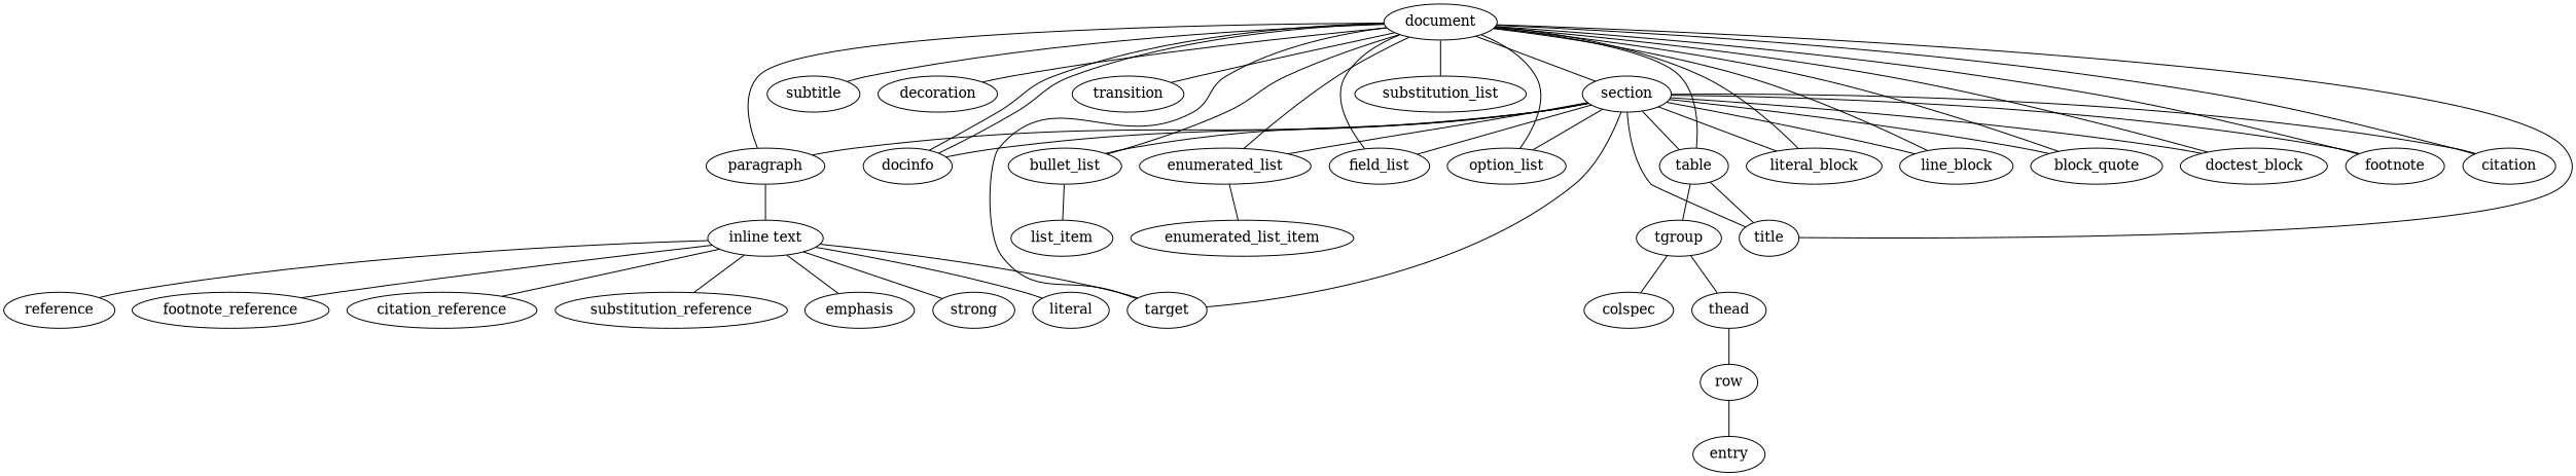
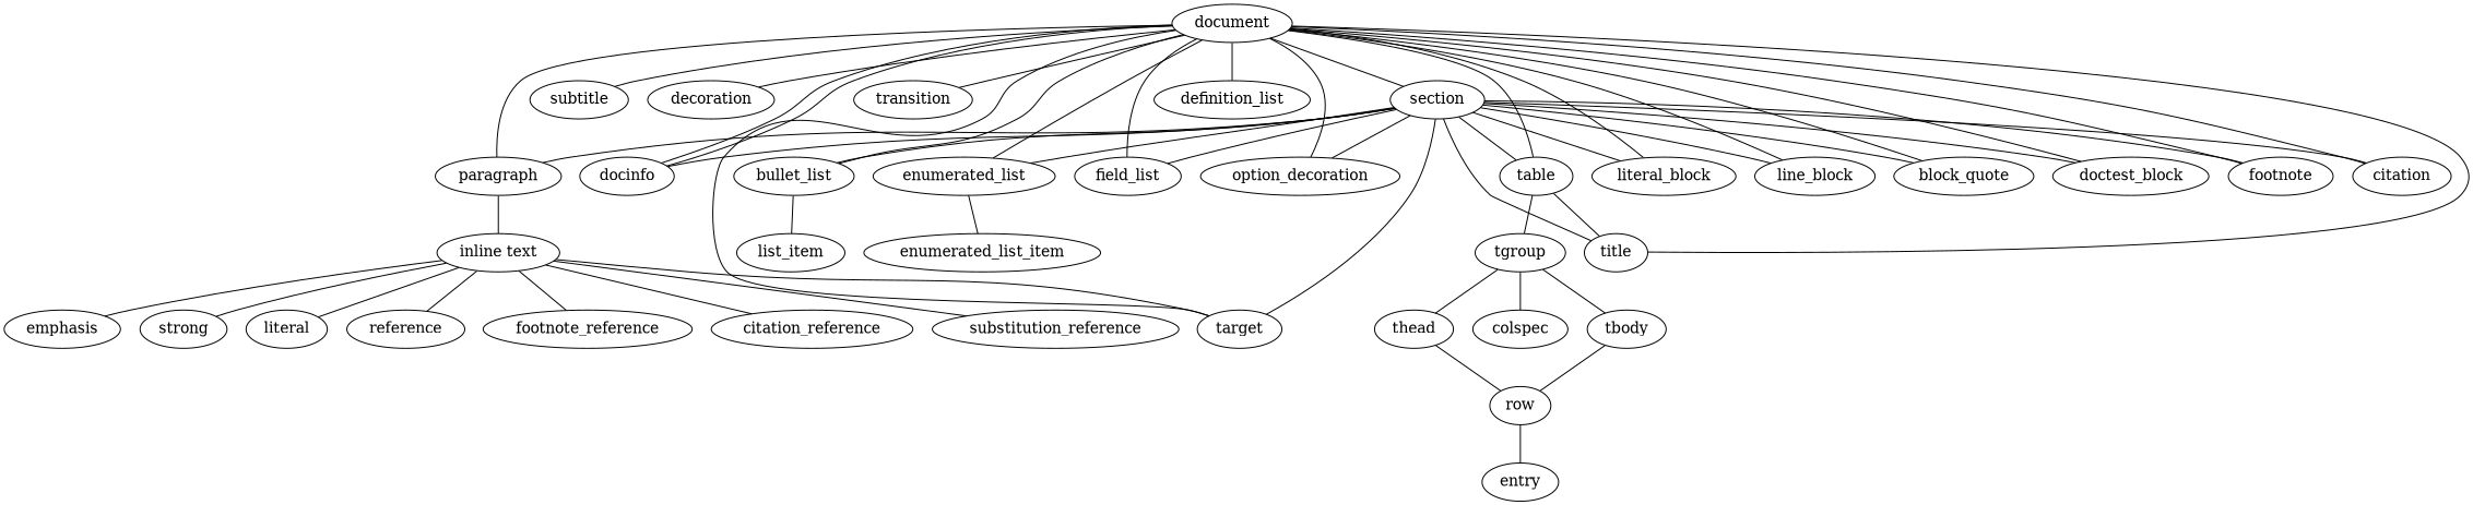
  graph {
    document
    title
    subtitle
    decoration
    docinfo
    transition
    section
    paragraph
    bullet_list
    enumerated_list
-   definition_list [label=substitution_list]
+   definition_list
    field_list
-   option_list
+   option_list [label=option_decoration]
    literal_block
    line_block
    block_quote
    doctest_block
    table
    footnote
    citation
    target
    "inline text"
    list_item
    enumerated_list_item
    tgroup
    emphasis
    strong
    literal
    reference
    footnote_reference
    citation_reference
    substitution_reference
    colspec
    thead
+   tbody
    row
    entry
    document -- title
    document -- subtitle
    document -- decoration
    document -- docinfo
    document -- docinfo
    document -- transition
    document -- section
    document -- paragraph
    document -- bullet_list
    document -- enumerated_list
    document -- definition_list
    document -- field_list
    document -- option_list
    document -- literal_block
    document -- line_block
    document -- block_quote
    document -- doctest_block
    document -- table
    document -- footnote
    document -- citation
    document -- target
    section -- title
    section -- docinfo
    section -- paragraph
    section -- bullet_list
    section -- enumerated_list
    section -- field_list
    section -- option_list
    section -- literal_block
    section -- line_block
    section -- block_quote
    section -- doctest_block
    section -- table
    section -- footnote
    section -- citation
    section -- target
    paragraph -- "inline text"
    bullet_list -- list_item
    enumerated_list -- enumerated_list_item
    table -- title
    table -- tgroup
    "inline text" -- target
    "inline text" -- emphasis
    "inline text" -- strong
    "inline text" -- literal
    "inline text" -- reference
    "inline text" -- footnote_reference
    "inline text" -- citation_reference
    "inline text" -- substitution_reference
    tgroup -- colspec
    tgroup -- thead
+   tgroup -- tbody
    thead -- row
+   tbody -- row
    row -- entry
  }
